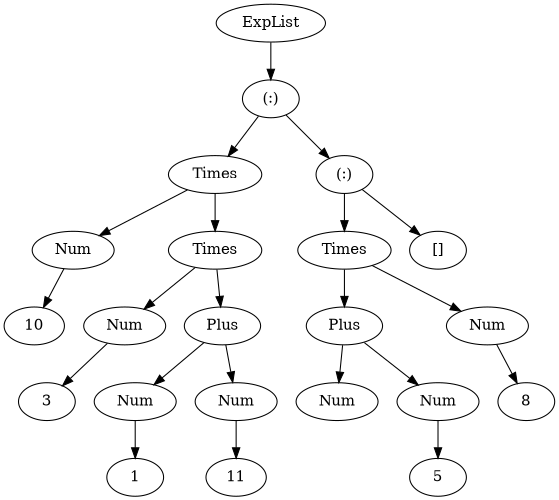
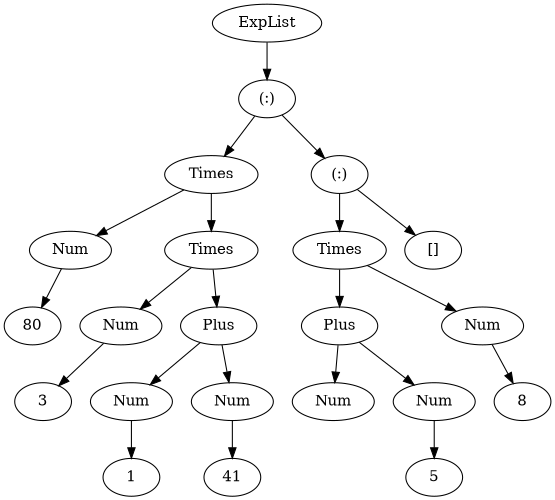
  digraph {
    n1 [label=" ExpList "]
    n2 [label=" (:) "]
    n3 [label=" Times "]
    n4 [label=" (:) "]
    n5 [label=" Num "]
    n6 [label=" Times "]
    n7 [label=" Times "]
    n8 [label=" [] "]
-   n9 [label=" 10 "]
+   n9 [label=80]
    n10 [label=" Num "]
    n11 [label=" Plus "]
    n12 [label=" Plus "]
    n13 [label=" Num "]
    n14 [label=" 3 "]
    n15 [label=" Num "]
    n16 [label=" Num "]
    n17 [label=" 1 "]
-   n18 [label=" 11 "]
+   n18 [label=41]
    n19 [label=" Num "]
    n20 [label=" Num "]
    n21 [label=" 8 "]
    n22 [label=" 5 "]
    n1 -> n2
    n2 -> n3
    n2 -> n4
    n3 -> n5
    n3 -> n6
    n4 -> n7
    n4 -> n8
    n5 -> n9
    n6 -> n10
    n6 -> n11
    n7 -> n12
    n7 -> n13
    n10 -> n14
    n11 -> n15
    n11 -> n16
    n12 -> n19
    n12 -> n20
    n13 -> n21
    n15 -> n17
    n16 -> n18
    n20 -> n22
  }
